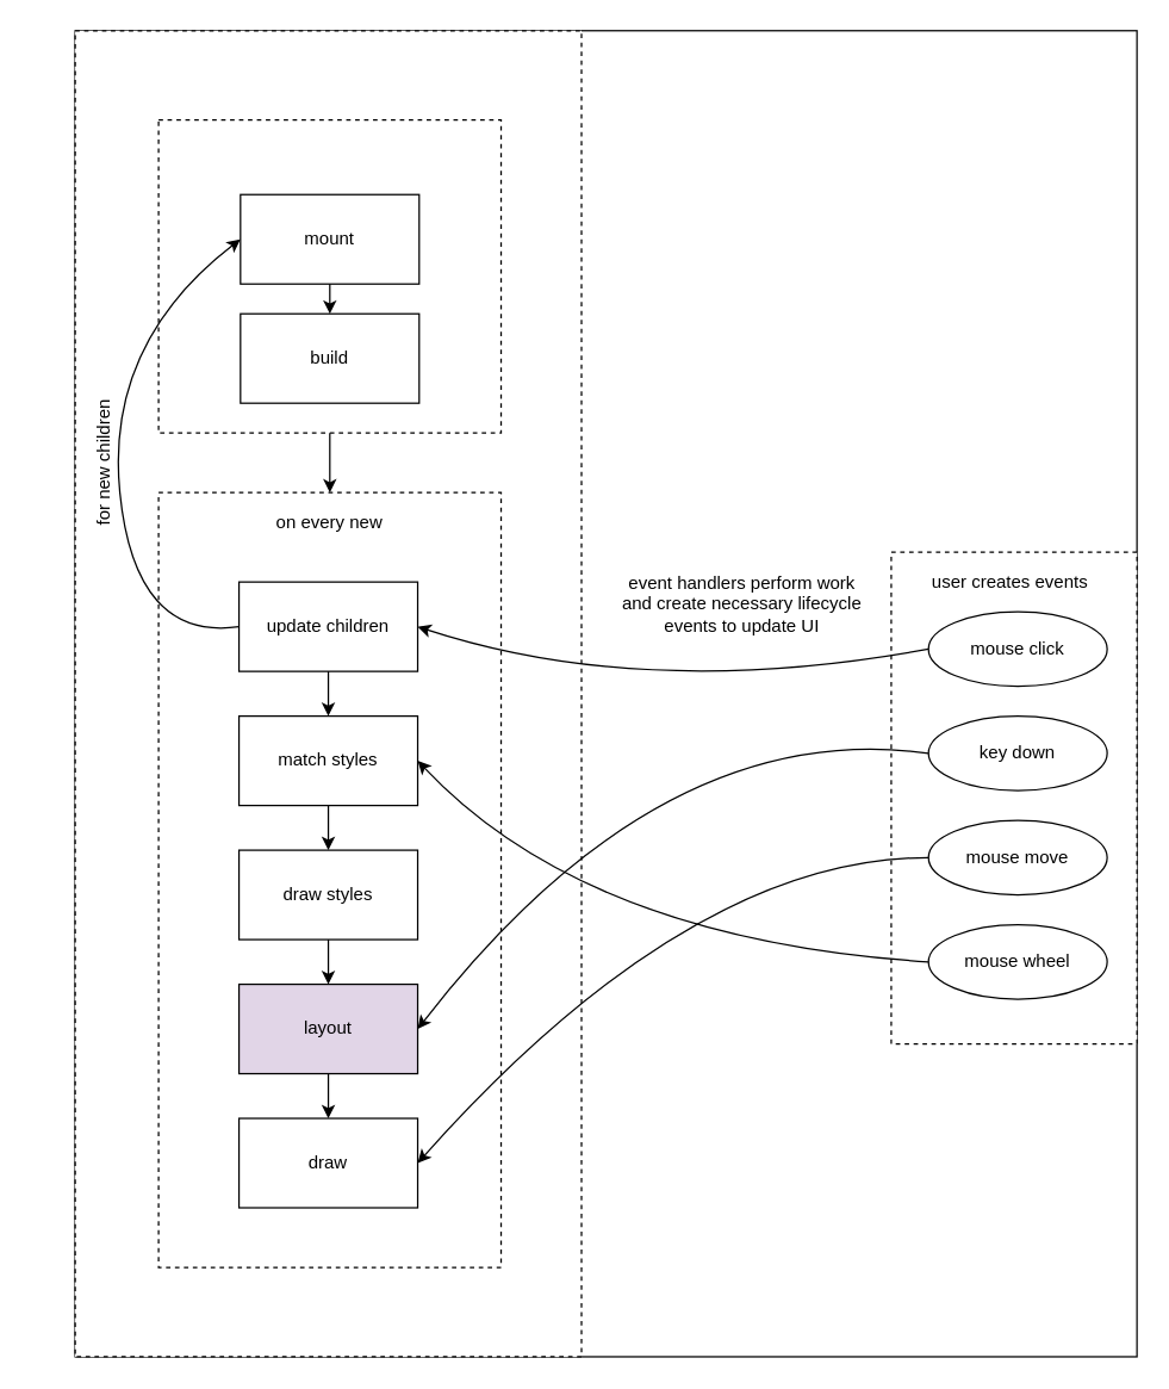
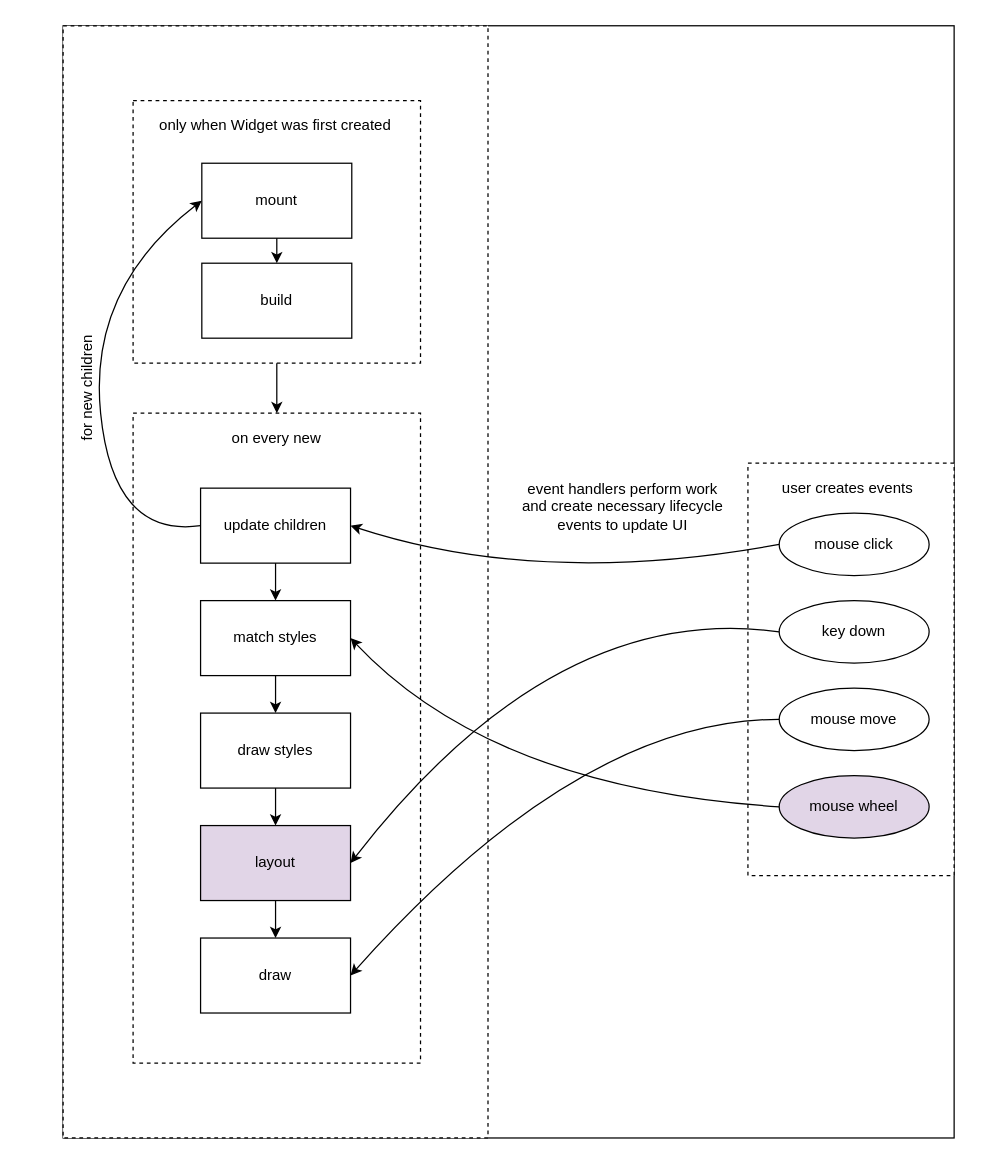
  <mxCell id="0" />
  <mxCell id="1" parent="0" />
  <mxCell id="2" value="" style="rounded=0;whiteSpace=wrap;html=1;movable=0;resizable=0;rotatable=0;deletable=0;editable=0;connectable=0;" vertex="1" parent="1"><mxGeometry x="50" y="20" width="713" height="890" as="geometry" /></mxCell>
  <mxCell id="3" value="" style="rounded=0;whiteSpace=wrap;html=1;dashed=1;movable=1;resizable=1;rotatable=1;deletable=1;editable=1;connectable=1;" vertex="1" parent="1"><mxGeometry x="598" y="370" width="165" height="330" as="geometry" /></mxCell>
  <mxCell id="4" value="" style="rounded=0;whiteSpace=wrap;html=1;dashed=1;movable=1;resizable=1;rotatable=1;deletable=1;editable=1;connectable=1;" vertex="1" parent="1"><mxGeometry x="50" y="20" width="340" height="890" as="geometry" /></mxCell>
  <mxCell id="5" value="" style="rounded=0;whiteSpace=wrap;html=1;dashed=1;" vertex="1" parent="1"><mxGeometry x="106" y="330" width="230" height="520" as="geometry" /></mxCell>
  <mxCell id="6" value="match styles" style="rounded=0;whiteSpace=wrap;html=1;" vertex="1" parent="1"><mxGeometry x="160" y="480" width="120" height="60" as="geometry" /></mxCell>
  <mxCell id="7" value="draw styles" style="rounded=0;whiteSpace=wrap;html=1;" vertex="1" parent="1"><mxGeometry x="160" y="570" width="120" height="60" as="geometry" /></mxCell>
  <mxCell id="8" value="layout" style="rounded=0;whiteSpace=wrap;html=1;fillColor=#e1d5e7;" vertex="1" parent="1"><mxGeometry x="160" y="660" width="120" height="60" as="geometry" /></mxCell>
  <mxCell id="9" value="draw" style="rounded=0;whiteSpace=wrap;html=1;" vertex="1" parent="1"><mxGeometry x="160" y="750" width="120" height="60" as="geometry" /></mxCell>
  <mxCell id="10" value="update children" style="rounded=0;whiteSpace=wrap;html=1;" vertex="1" parent="1"><mxGeometry x="160" y="390" width="120" height="60" as="geometry" /></mxCell>
  <mxCell id="11" value="" style="rounded=0;whiteSpace=wrap;html=1;dashed=1;" vertex="1" parent="1"><mxGeometry x="106" y="80" width="230" height="210" as="geometry" /></mxCell>
  <mxCell id="12" value="build" style="rounded=0;whiteSpace=wrap;html=1;" vertex="1" parent="1"><mxGeometry x="161" y="210" width="120" height="60" as="geometry" /></mxCell>
+ <mxCell id="13" value="only when Widget was first created" style="text;html=1;strokeColor=none;fillColor=none;align=center;verticalAlign=middle;whiteSpace=wrap;rounded=0;dashed=1;" vertex="1" parent="1"><mxGeometry x="120" y="90" width="200" height="20" as="geometry" /></mxCell>
  <mxCell id="14" value="mount" style="rounded=0;whiteSpace=wrap;html=1;" vertex="1" parent="1"><mxGeometry x="161" y="130" width="120" height="60" as="geometry" /></mxCell>
  <mxCell id="15" value="on every new" style="text;html=1;strokeColor=none;fillColor=none;align=center;verticalAlign=middle;whiteSpace=wrap;rounded=0;dashed=1;" vertex="1" parent="1"><mxGeometry x="111" y="340" width="220" height="20" as="geometry" /></mxCell>
  <mxCell id="16" value="" style="curved=1;endArrow=classic;html=1;exitX=0;exitY=0.5;exitDx=0;exitDy=0;entryX=0;entryY=0.5;entryDx=0;entryDy=0;" edge="1" parent="1" source="10" target="14"><mxGeometry width="50" height="50" relative="1" as="geometry"><mxPoint x="40" y="290" as="sourcePoint" /><mxPoint x="90" y="240" as="targetPoint" /><Array as="points"><mxPoint x="90" y="430" /><mxPoint x="70" y="230" /></Array></mxGeometry></mxCell>
  <mxCell id="17" value="" style="endArrow=classic;html=1;exitX=0.5;exitY=1;exitDx=0;exitDy=0;entryX=0.5;entryY=0;entryDx=0;entryDy=0;" edge="1" parent="1" source="14" target="12"><mxGeometry width="50" height="50" relative="1" as="geometry"><mxPoint x="350" y="430" as="sourcePoint" /><mxPoint x="400" y="380" as="targetPoint" /></mxGeometry></mxCell>
  <mxCell id="18" value="" style="endArrow=classic;html=1;exitX=0.5;exitY=1;exitDx=0;exitDy=0;entryX=0.5;entryY=0;entryDx=0;entryDy=0;" edge="1" parent="1" source="11" target="5"><mxGeometry width="50" height="50" relative="1" as="geometry"><mxPoint x="350" y="430" as="sourcePoint" /><mxPoint x="400" y="380" as="targetPoint" /></mxGeometry></mxCell>
  <mxCell id="19" value="" style="endArrow=classic;html=1;exitX=0.5;exitY=1;exitDx=0;exitDy=0;" edge="1" parent="1" source="10" target="6"><mxGeometry width="50" height="50" relative="1" as="geometry"><mxPoint x="350" y="500" as="sourcePoint" /><mxPoint x="400" y="450" as="targetPoint" /></mxGeometry></mxCell>
  <mxCell id="20" value="" style="endArrow=classic;html=1;exitX=0.5;exitY=1;exitDx=0;exitDy=0;" edge="1" parent="1" source="6" target="7"><mxGeometry width="50" height="50" relative="1" as="geometry"><mxPoint x="350" y="500" as="sourcePoint" /><mxPoint x="400" y="450" as="targetPoint" /></mxGeometry></mxCell>
  <mxCell id="21" value="" style="endArrow=classic;html=1;exitX=0.5;exitY=1;exitDx=0;exitDy=0;entryX=0.5;entryY=0;entryDx=0;entryDy=0;" edge="1" parent="1" source="7" target="8"><mxGeometry width="50" height="50" relative="1" as="geometry"><mxPoint x="350" y="500" as="sourcePoint" /><mxPoint x="400" y="450" as="targetPoint" /></mxGeometry></mxCell>
  <mxCell id="22" value="" style="endArrow=classic;html=1;exitX=0.5;exitY=1;exitDx=0;exitDy=0;entryX=0.5;entryY=0;entryDx=0;entryDy=0;" edge="1" parent="1" source="8" target="9"><mxGeometry width="50" height="50" relative="1" as="geometry"><mxPoint x="350" y="500" as="sourcePoint" /><mxPoint x="400" y="450" as="targetPoint" /></mxGeometry></mxCell>
  <mxCell id="23" value="for new children" style="text;html=1;strokeColor=none;fillColor=none;align=center;verticalAlign=middle;whiteSpace=wrap;rounded=0;dashed=1;rotation=-90;" vertex="1" parent="1"><mxGeometry x="20" y="300" width="100" height="20" as="geometry" /></mxCell>
  <mxCell id="24" value="mouse click" style="ellipse;whiteSpace=wrap;html=1;" vertex="1" parent="1"><mxGeometry x="623" y="410" width="120" height="50" as="geometry" /></mxCell>
  <mxCell id="25" value="user creates events" style="text;html=1;strokeColor=none;fillColor=none;align=center;verticalAlign=middle;whiteSpace=wrap;rounded=0;" vertex="1" parent="1"><mxGeometry x="593" y="380" width="170" height="20" as="geometry" /></mxCell>
  <mxCell id="26" value="key down" style="ellipse;whiteSpace=wrap;html=1;" vertex="1" parent="1"><mxGeometry x="623" y="480" width="120" height="50" as="geometry" /></mxCell>
  <mxCell id="27" value="mouse move" style="ellipse;whiteSpace=wrap;html=1;" vertex="1" parent="1"><mxGeometry x="623" y="550" width="120" height="50" as="geometry" /></mxCell>
  <mxCell id="28" value="" style="curved=1;endArrow=classic;html=1;exitX=0;exitY=0.5;exitDx=0;exitDy=0;entryX=1;entryY=0.5;entryDx=0;entryDy=0;" edge="1" parent="1" source="24" target="10"><mxGeometry width="50" height="50" relative="1" as="geometry"><mxPoint x="433" y="440" as="sourcePoint" /><mxPoint x="483" y="390" as="targetPoint" /><Array as="points"><mxPoint x="433" y="470" /></Array></mxGeometry></mxCell>
  <mxCell id="29" value="" style="curved=1;endArrow=classic;html=1;exitX=0;exitY=0.5;exitDx=0;exitDy=0;entryX=1;entryY=0.5;entryDx=0;entryDy=0;" edge="1" parent="1" source="26" target="8"><mxGeometry width="50" height="50" relative="1" as="geometry"><mxPoint x="533" y="445" as="sourcePoint" /><mxPoint x="290" y="430" as="targetPoint" /><Array as="points"><mxPoint x="443" y="480" /></Array></mxGeometry></mxCell>
  <mxCell id="30" value="" style="curved=1;endArrow=classic;html=1;exitX=0;exitY=0.5;exitDx=0;exitDy=0;entryX=1;entryY=0.5;entryDx=0;entryDy=0;" edge="1" parent="1" source="27" target="9"><mxGeometry width="50" height="50" relative="1" as="geometry"><mxPoint x="543" y="455" as="sourcePoint" /><mxPoint x="300" y="440" as="targetPoint" /><Array as="points"><mxPoint x="463" y="575" /></Array></mxGeometry></mxCell>
- <mxCell id="31" value="mouse wheel" style="ellipse;whiteSpace=wrap;html=1;" vertex="1" parent="1"><mxGeometry x="623" y="620" width="120" height="50" as="geometry" /></mxCell>
+ <mxCell id="31" value="mouse wheel" style="ellipse;whiteSpace=wrap;html=1;fillColor=#e1d5e7;" vertex="1" parent="1"><mxGeometry x="623" y="620" width="120" height="50" as="geometry" /></mxCell>
  <mxCell id="32" value="" style="curved=1;endArrow=classic;html=1;exitX=0;exitY=0.5;exitDx=0;exitDy=0;entryX=1;entryY=0.5;entryDx=0;entryDy=0;" edge="1" parent="1" source="31" target="6"><mxGeometry width="50" height="50" relative="1" as="geometry"><mxPoint x="533" y="515" as="sourcePoint" /><mxPoint x="290" y="700" as="targetPoint" /><Array as="points"><mxPoint x="393" y="630" /></Array></mxGeometry></mxCell>
  <mxCell id="33" value="event handlers perform work and create necessary lifecycle events to update UI" style="text;html=1;strokeColor=none;fillColor=none;align=center;verticalAlign=middle;whiteSpace=wrap;rounded=0;" vertex="1" parent="1"><mxGeometry x="413" y="370" width="170" height="70" as="geometry" /></mxCell>
